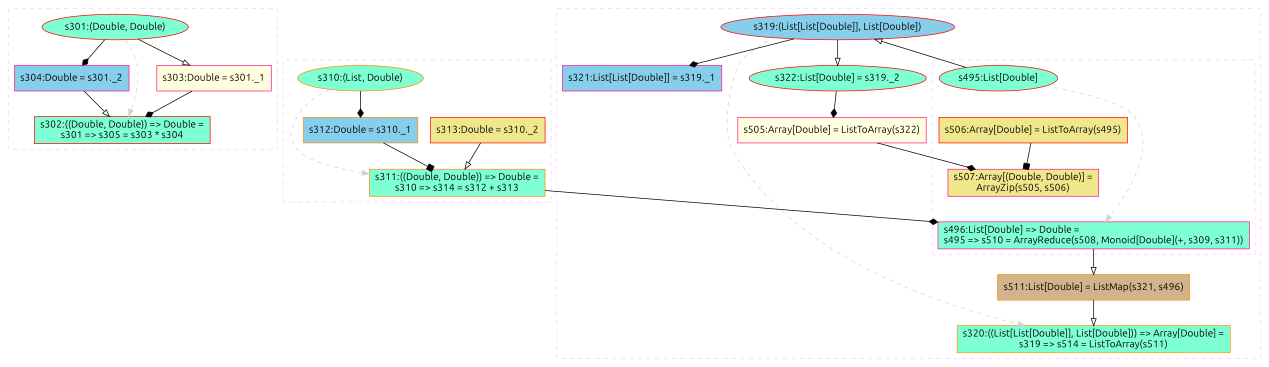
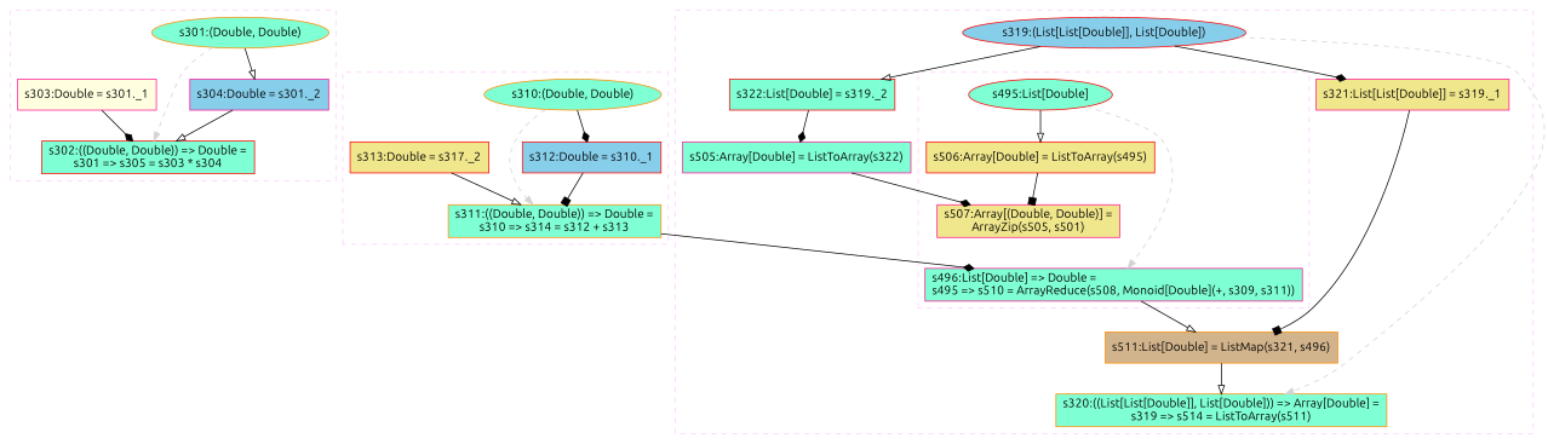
  digraph {
    concentrate=true
    fontname=Ubuntu
    node [color=red fillcolor=aquamarine fontname=Ubuntu style=filled shape=box]
    edge [fontname=Ubuntu style=solid arrowhead=onormal]
-   n1 [label="s301:(Double, Double)" shape=""]
+   n1 [color=darkorange label="s301:(Double, Double)" shape=""]
    n2 [label="s302:((Double, Double)) => Double =\ls301 => s305 = s303 * s304"]
    n3 [color=deeppink fillcolor=lightyellow label="s303:Double = s301._1"]
    n4 [color=deeppink fillcolor=skyblue label="s304:Double = s301._2"]
-   n5 [color=darkorange label="s310:(List, Double)" shape=""]
+   n5 [color=darkorange label="s310:(Double, Double)" shape=""]
    n6 [color=darkorange label="s311:((Double, Double)) => Double =\ls310 => s314 = s312 + s313"]
-   n7 [color=darkorange fillcolor=skyblue label="s312:Double = s310._1"]
-   n8 [fillcolor=khaki label="s313:Double = s310._2"]
+   n7 [fillcolor=skyblue label="s312:Double = s310._1"]
+   n8 [fillcolor=khaki label="s313:Double = s317._2"]
    n9 [fillcolor=skyblue label="s319:(List[List[Double]], List[Double])" shape=""]
    n10 [color=darkorange label="s320:((List[List[Double]], List[Double])) => Array[Double] =\ls319 => s514 = ListToArray(s511)"]
    n11 [label="s495:List[Double]" shape=""]
    n12 [color=deeppink label="s496:List[Double] => Double =\ls495 => s510 = ArrayReduce(s508, Monoid[Double](+, s309, s311))"]
    n13 [fillcolor=khaki label="s506:Array[Double] = ListToArray(s495)"]
-   n14 [color=deeppink fillcolor=khaki label="s507:Array[(Double, Double)] =\lArrayZip(s505, s506)"]
-   n15 [color=deeppink fillcolor=skyblue label="s321:List[List[Double]] = s319._1"]
-   n16 [label="s322:List[Double] = s319._2" shape=ellipse]
-   n17 [color=deeppink fillcolor=lightyellow label="s505:Array[Double] = ListToArray(s322)"]
+   n14 [color=deeppink fillcolor=khaki label="s507:Array[(Double, Double)] =\lArrayZip(s505, s501)"]
+   n15 [color=deeppink fillcolor=khaki label="s321:List[List[Double]] = s319._1"]
+   n16 [label="s322:List[Double] = s319._2"]
+   n17 [color=deeppink label="s505:Array[Double] = ListToArray(s322)"]
    n18 [color=darkorange fillcolor=tan label="s511:List[Double] = ListMap(s321, s496)"]
    subgraph cluster_1 {
      color="#FFCCFF"
      style=dashed
      n3
      n4
      subgraph sub_2 {
        color="#FFCCFF"
        rank=source
        style=dashed
        n1
      }
      subgraph sub_3 {
        color="#FFCCFF"
        rank=sink
        style=dashed
        n2
      }
    }
    subgraph cluster_4 {
      color="#FFCCFF"
      style=dashed
      n7
      n8
      subgraph sub_5 {
        color="#FFCCFF"
        rank=source
        style=dashed
        n5
      }
      subgraph sub_6 {
        color="#FFCCFF"
        rank=sink
        style=dashed
        n6
      }
    }
    subgraph cluster_7 {
      color="#FFCCFF"
      style=dashed
      n15
      n16
      n17
      n18
      subgraph sub_8 {
        color="#FFCCFF"
        rank=source
        style=dashed
        n9
      }
      subgraph sub_9 {
        color="#FFCCFF"
        rank=sink
        style=dashed
        n10
      }
      subgraph cluster_10 {
        color="#FFCCFF"
        style=dashed
        n13
        n14
        subgraph sub_11 {
          color="#FFCCFF"
          rank=source
          style=dashed
          n11
        }
        subgraph sub_12 {
          color="#FFCCFF"
          rank=sink
          style=dashed
          n12
        }
      }
    }
    n1 -> n2 [color=lightgray style=dashed weight=0 arrowhead=""]
-   n1 -> n3
-   n1 -> n4 [arrowhead=diamond]
+   n1 -> n4
    n3 -> n2 [arrowhead=diamond]
    n4 -> n2
    n5 -> n6 [color=lightgray style=dashed weight=0 arrowhead=""]
    n5 -> n7 [arrowhead=diamond]
    n6 -> n12 [arrowhead=diamond]
    n7 -> n6 [arrowhead=box]
    n8 -> n6
    n9 -> n10 [color=lightgray style=dashed weight=0 arrowhead=""]
    n9 -> n15 [arrowhead=diamond]
    n9 -> n16
    n11 -> n12 [color=lightgray style=dashed weight=0 arrowhead=""]
-   n11 -> n9
+   n11 -> n13
    n12 -> n18
    n13 -> n14 [arrowhead=box]
+   n15 -> n18 [arrowhead=box]
    n16 -> n17 [arrowhead=diamond]
    n17 -> n14 [arrowhead=diamond]
    n18 -> n10
  }
